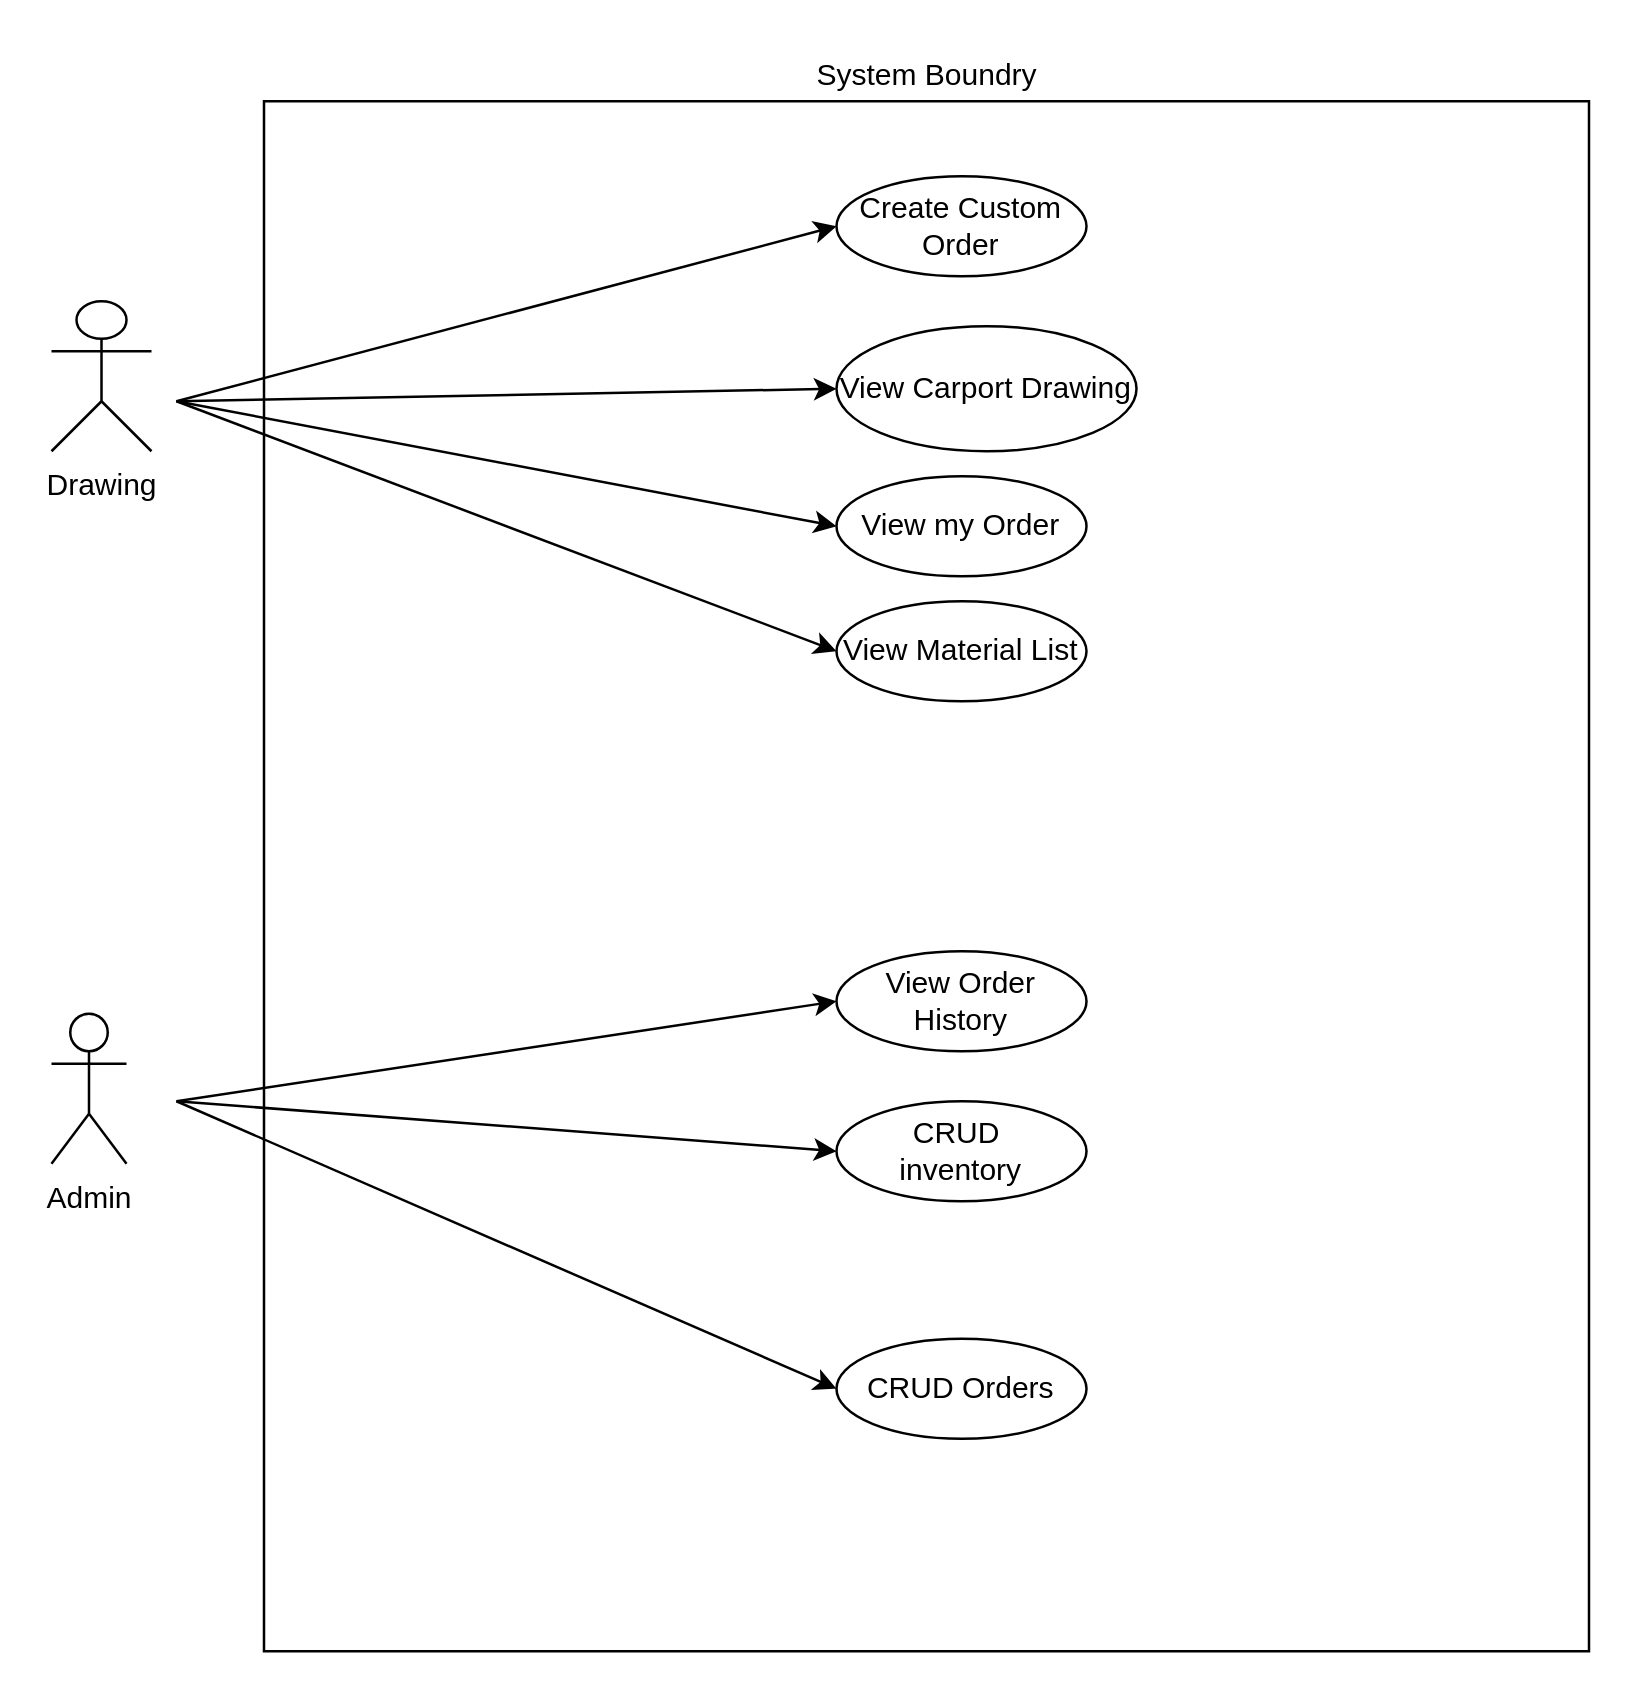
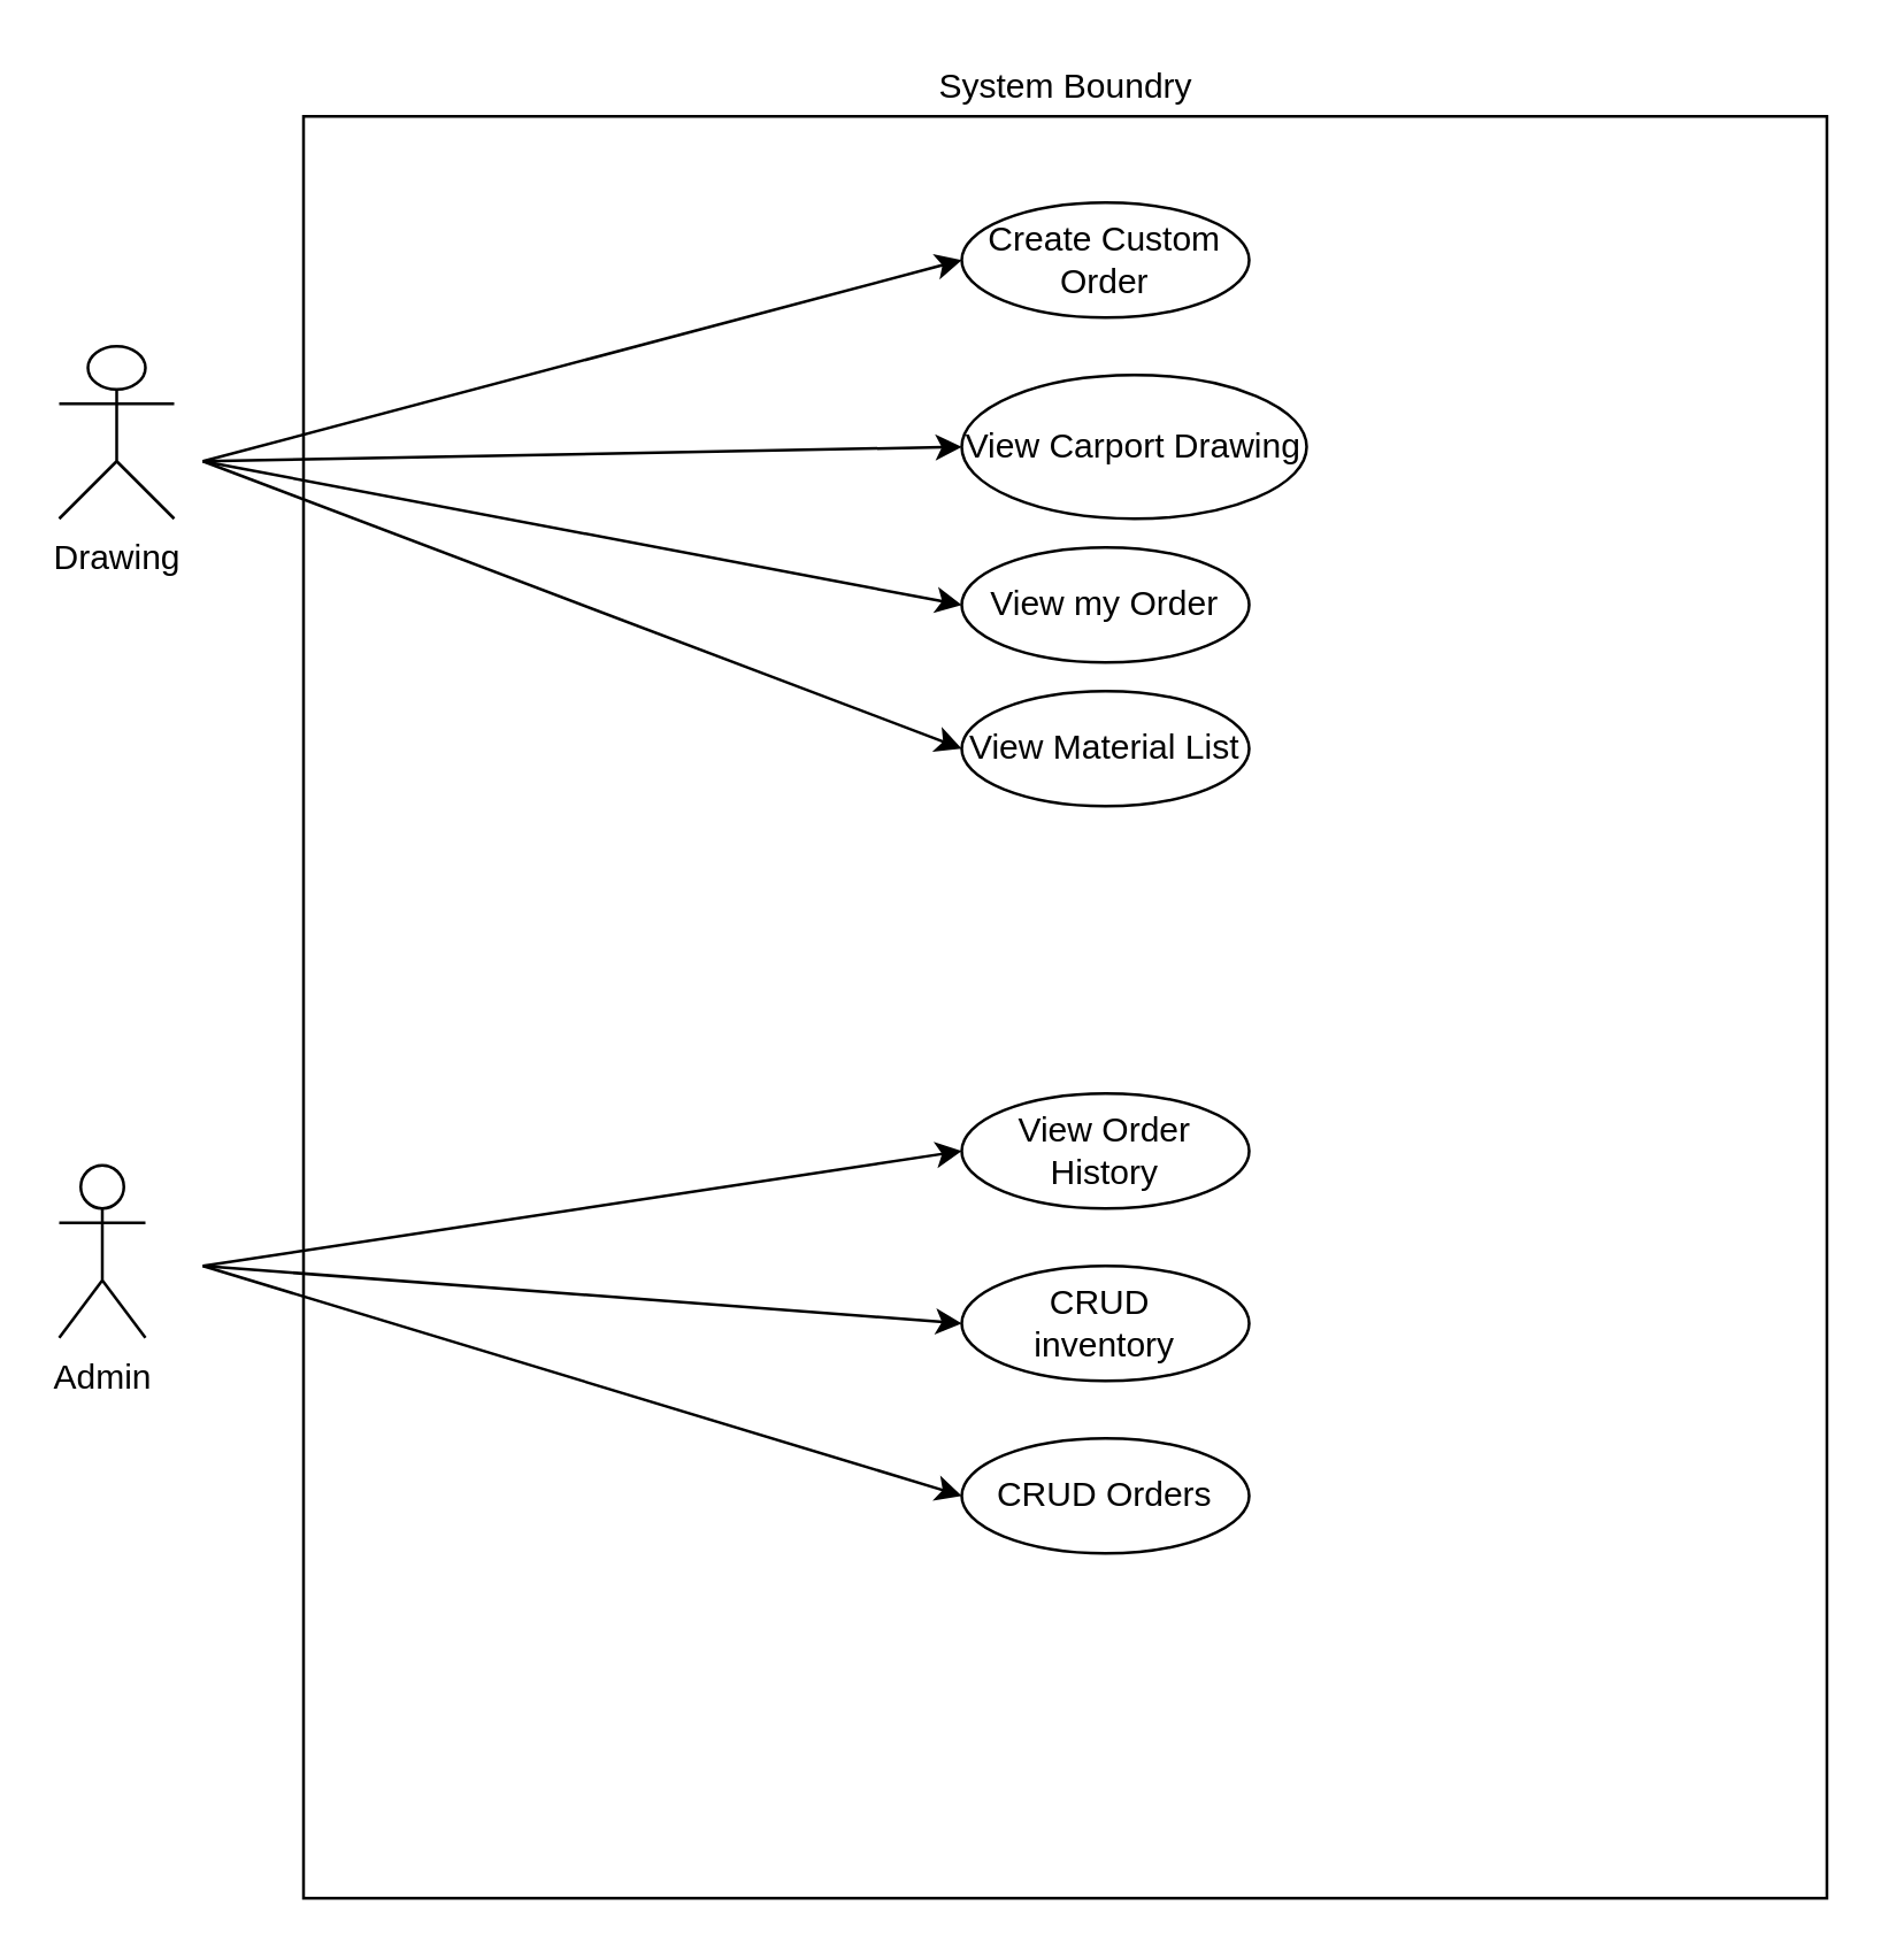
  <mxCell id="0" />
  <mxCell id="1" parent="0" />
  <mxCell id="2" value="Drawing" style="shape=umlActor;verticalLabelPosition=bottom;verticalAlign=top;html=1;outlineConnect=0;" vertex="1" parent="1"><mxGeometry x="20" y="120" width="40" height="60" as="geometry" /></mxCell>
  <mxCell id="3" value="Admin" style="shape=umlActor;verticalLabelPosition=bottom;verticalAlign=top;html=1;outlineConnect=0;" vertex="1" parent="1"><mxGeometry x="20" y="405" width="30" height="60" as="geometry" /></mxCell>
  <mxCell id="4" value="&lt;br&gt;&lt;br&gt;&lt;br&gt;&lt;br&gt;&lt;br&gt;&lt;br&gt;&lt;br&gt;&lt;br&gt;" style="rounded=0;whiteSpace=wrap;html=1;fillColor=none;" vertex="1" parent="1"><mxGeometry x="105" y="40" width="530" height="620" as="geometry" /></mxCell>
  <mxCell id="5" value="System Boundry" style="text;html=1;align=center;verticalAlign=middle;resizable=0;points=[];autosize=1;strokeColor=none;" vertex="1" parent="1"><mxGeometry x="320" y="20" width="100" height="20" as="geometry" /></mxCell>
  <mxCell id="6" value="Create Custom Order" style="ellipse;whiteSpace=wrap;html=1;fillColor=none;" vertex="1" parent="1"><mxGeometry x="334" y="70" width="100" height="40" as="geometry" /></mxCell>
  <mxCell id="7" value="View my Order" style="ellipse;whiteSpace=wrap;html=1;fillColor=none;" vertex="1" parent="1"><mxGeometry x="334" y="190" width="100" height="40" as="geometry" /></mxCell>
- <mxCell id="8" value="CRUD Orders" style="ellipse;whiteSpace=wrap;html=1;fillColor=none;" vertex="1" parent="1"><mxGeometry x="334" y="535" width="100" height="40" as="geometry" /></mxCell>
+ <mxCell id="8" value="CRUD Orders" style="ellipse;whiteSpace=wrap;html=1;fillColor=none;" vertex="1" parent="1"><mxGeometry x="334" y="500" width="100" height="40" as="geometry" /></mxCell>
  <mxCell id="9" value="View Order History" style="ellipse;whiteSpace=wrap;html=1;fillColor=none;" vertex="1" parent="1"><mxGeometry x="334" y="380" width="100" height="40" as="geometry" /></mxCell>
  <mxCell id="10" value="&lt;span&gt;CRUD&amp;nbsp;&lt;/span&gt;&lt;br&gt;&lt;span&gt;inventory&lt;/span&gt;" style="ellipse;whiteSpace=wrap;html=1;fillColor=none;" vertex="1" parent="1"><mxGeometry x="334" y="440" width="100" height="40" as="geometry" /></mxCell>
  <mxCell id="11" value="" style="endArrow=classic;html=1;entryX=0;entryY=0.5;entryDx=0;entryDy=0;" edge="1" parent="1" target="10"><mxGeometry width="50" height="50" relative="1" as="geometry"><mxPoint x="70" y="440" as="sourcePoint" /><mxPoint x="120" y="390" as="targetPoint" /></mxGeometry></mxCell>
  <mxCell id="12" value="" style="endArrow=classic;html=1;entryX=0;entryY=0.5;entryDx=0;entryDy=0;" edge="1" parent="1" target="6"><mxGeometry width="50" height="50" relative="1" as="geometry"><mxPoint x="70" y="160" as="sourcePoint" /><mxPoint x="120" y="110" as="targetPoint" /></mxGeometry></mxCell>
  <mxCell id="13" value="" style="endArrow=classic;html=1;entryX=0;entryY=0.5;entryDx=0;entryDy=0;" edge="1" parent="1" target="9"><mxGeometry width="50" height="50" relative="1" as="geometry"><mxPoint x="70" y="440" as="sourcePoint" /><mxPoint x="340" y="360" as="targetPoint" /></mxGeometry></mxCell>
  <mxCell id="14" value="View Carport Drawing" style="ellipse;whiteSpace=wrap;html=1;fillColor=none;" vertex="1" parent="1"><mxGeometry x="334" y="130" width="120" height="50" as="geometry" /></mxCell>
  <mxCell id="15" value="" style="endArrow=classic;html=1;entryX=0;entryY=0.5;entryDx=0;entryDy=0;" edge="1" parent="1" target="14"><mxGeometry width="50" height="50" relative="1" as="geometry"><mxPoint x="70" y="160" as="sourcePoint" /><mxPoint x="340" y="290" as="targetPoint" /></mxGeometry></mxCell>
  <mxCell id="16" value="" style="endArrow=classic;html=1;entryX=0;entryY=0.5;entryDx=0;entryDy=0;" edge="1" parent="1" target="7"><mxGeometry width="50" height="50" relative="1" as="geometry"><mxPoint x="70" y="160" as="sourcePoint" /><mxPoint x="340" y="290" as="targetPoint" /></mxGeometry></mxCell>
  <mxCell id="17" value="" style="endArrow=classic;html=1;entryX=0;entryY=0.5;entryDx=0;entryDy=0;" edge="1" parent="1" target="8"><mxGeometry width="50" height="50" relative="1" as="geometry"><mxPoint x="70" y="440" as="sourcePoint" /><mxPoint x="340" y="290" as="targetPoint" /></mxGeometry></mxCell>
  <mxCell id="18" value="View Material List" style="ellipse;whiteSpace=wrap;html=1;fillColor=none;" vertex="1" parent="1"><mxGeometry x="334" y="240" width="100" height="40" as="geometry" /></mxCell>
  <mxCell id="19" value="" style="endArrow=classic;html=1;entryX=0;entryY=0.5;entryDx=0;entryDy=0;" edge="1" parent="1" target="18"><mxGeometry width="50" height="50" relative="1" as="geometry"><mxPoint x="70" y="160" as="sourcePoint" /><mxPoint x="340" y="290" as="targetPoint" /></mxGeometry></mxCell>
